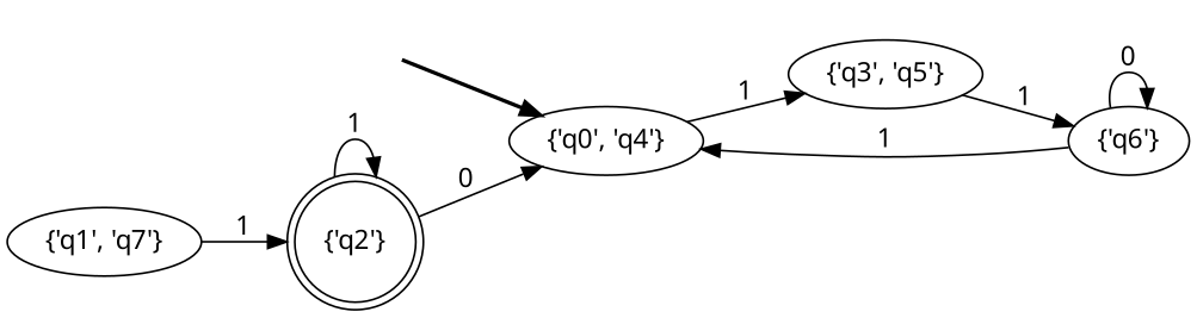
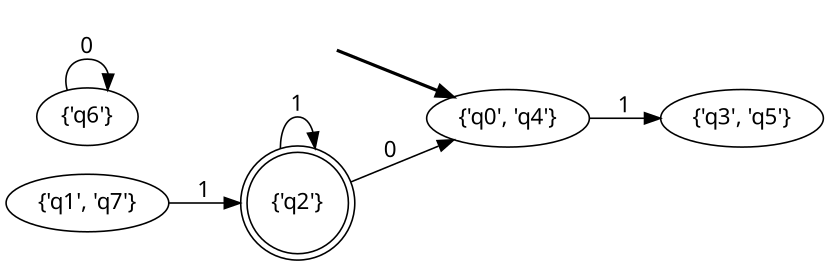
  digraph {
    fontname="Noto Sans"
    rankdir=LR
    node [fontname="Noto Sans"]
    edge [fontname="Noto Sans"]
    fake [style=invisible]
    "{'q0', 'q4'}" [root=true]
    "{'q3', 'q5'}"
    "{'q6'}"
    "{'q2'}" [shape=doublecircle]
    "{'q1', 'q7'}"
    fake -> "{'q0', 'q4'}" [style=bold]
    "{'q0', 'q4'}" -> "{'q3', 'q5'}" [label=1]
-   "{'q3', 'q5'}" -> "{'q6'}" [label=1]
-   "{'q6'}" -> "{'q0', 'q4'}" [label=1]
    "{'q6'}" -> "{'q6'}" [label=0]
    "{'q2'}" -> "{'q0', 'q4'}" [label=0]
    "{'q2'}" -> "{'q2'}" [label=1]
    "{'q1', 'q7'}" -> "{'q2'}" [label=1]
  }
